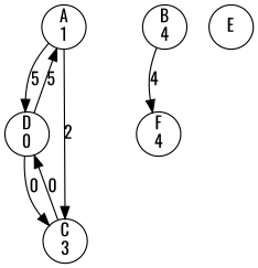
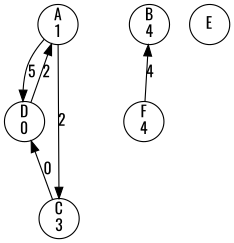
  digraph {
    fontname=Oswald
    node [fixedsize=true fontname=Oswald shape=circle]
    edge [fontname=Oswald]
    n1 [label="A\n1" width=0.5]
    n2 [label="D\n0" width=0.5]
    n3 [label="C\n3" width=0.5]
    n4 [label="B\n4" width=0.5]
    n5 [label="F\n4" width=0.5]
    n6 [label="E\n" width=0.5]
    n1 -> n2 [label=5]
    n1 -> n3 [label=2]
-   n2 -> n1 [label=5]
-   n2 -> n3 [label=0]
+   n2 -> n1 [label=2]
    n3 -> n2 [label=0]
-   n4 -> n5 [label=4]
+   n5 -> n4 [label=4]
  }
